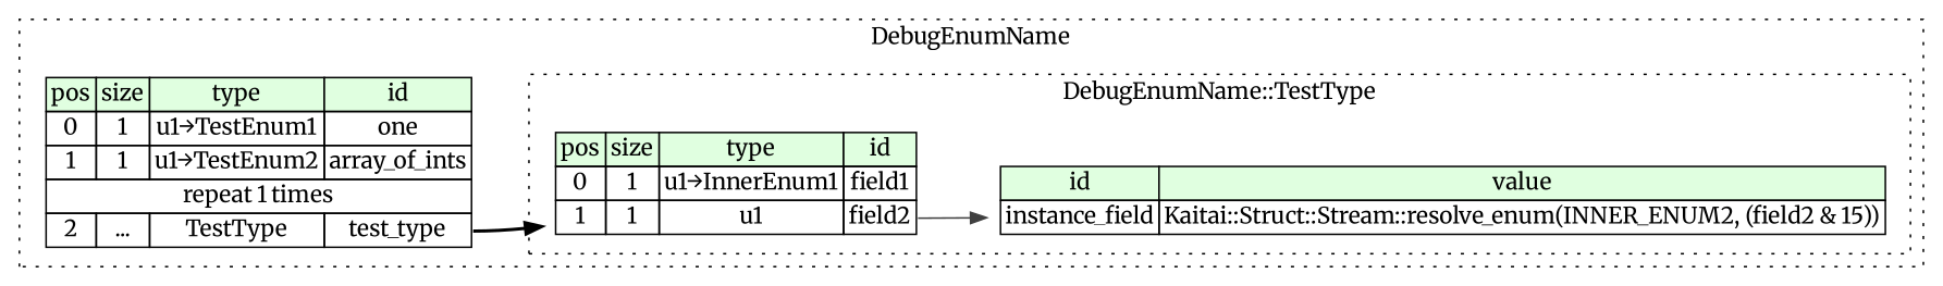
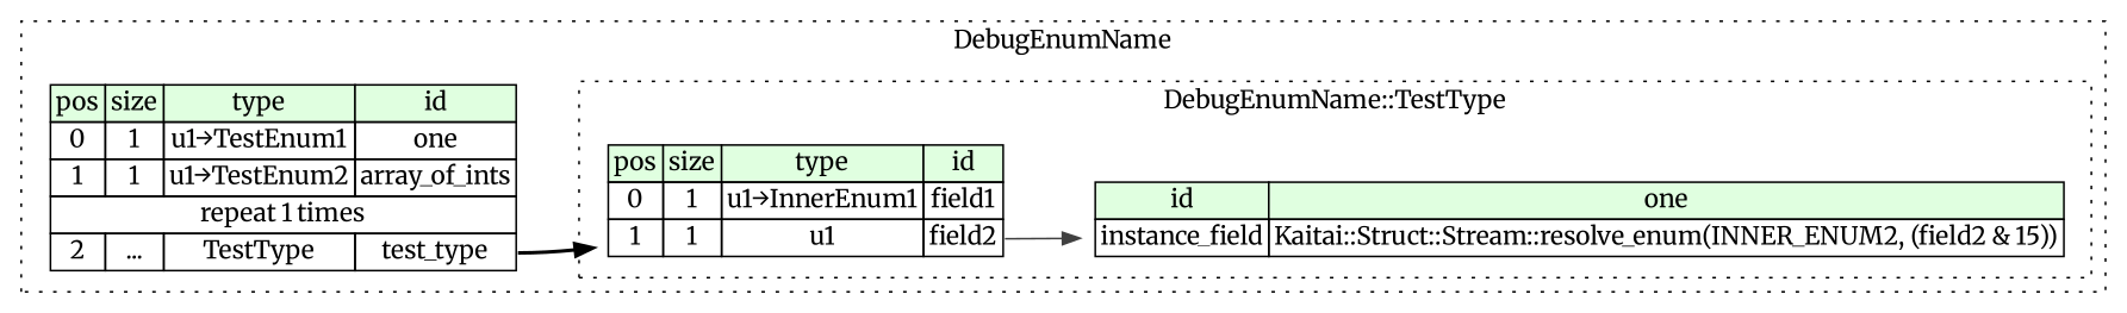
  digraph {
    rankdir=LR
    fontname=Merriweather
    node [shape=plaintext fontname=Merriweather]
    edge [fontname=Merriweather]
    n1 [label=<<TABLE BORDER="0" CELLBORDER="1" CELLSPACING="0"> 				<TR><TD BGCOLOR="#E0FFE0">pos</TD><TD BGCOLOR="#E0FFE0">size</TD><TD BGCOLOR="#E0FFE0">type</TD><TD BGCOLOR="#E0FFE0">id</TD></TR> 				<TR><TD PORT="field1_pos">0</TD><TD PORT="field1_size">1</TD><TD>u1→InnerEnum1</TD><TD PORT="field1_type">field1</TD></TR> 				<TR><TD PORT="field2_pos">1</TD><TD PORT="field2_size">1</TD><TD>u1</TD><TD PORT="field2_type">field2</TD></TR> 			</TABLE>>]
-   n2 [label=<<TABLE BORDER="0" CELLBORDER="1" CELLSPACING="0"> 				<TR><TD BGCOLOR="#E0FFE0">id</TD><TD BGCOLOR="#E0FFE0">value</TD></TR> 				<TR><TD>instance_field</TD><TD>Kaitai::Struct::Stream::resolve_enum(INNER_ENUM2, (field2 &amp; 15))</TD></TR> 			</TABLE>>]
+   n2 [label=<<TABLE BORDER="0" CELLBORDER="1" CELLSPACING="0"> 				<TR><TD BGCOLOR="#E0FFE0">id</TD><TD BGCOLOR="#E0FFE0">one</TD></TR> 				<TR><TD>instance_field</TD><TD>Kaitai::Struct::Stream::resolve_enum(INNER_ENUM2, (field2 &amp; 15))</TD></TR> 			</TABLE>>]
    n3 [label=<<TABLE BORDER="0" CELLBORDER="1" CELLSPACING="0"> 			<TR><TD BGCOLOR="#E0FFE0">pos</TD><TD BGCOLOR="#E0FFE0">size</TD><TD BGCOLOR="#E0FFE0">type</TD><TD BGCOLOR="#E0FFE0">id</TD></TR> 			<TR><TD PORT="one_pos">0</TD><TD PORT="one_size">1</TD><TD>u1→TestEnum1</TD><TD PORT="one_type">one</TD></TR> 			<TR><TD PORT="array_of_ints_pos">1</TD><TD PORT="array_of_ints_size">1</TD><TD>u1→TestEnum2</TD><TD PORT="array_of_ints_type">array_of_ints</TD></TR> 			<TR><TD COLSPAN="4" PORT="array_of_ints__repeat">repeat 1 times</TD></TR> 			<TR><TD PORT="test_type_pos">2</TD><TD PORT="test_type_size">...</TD><TD>TestType</TD><TD PORT="test_type_type">test_type</TD></TR> 		</TABLE>>]
    subgraph cluster_1 {
      label=DebugEnumName
      style=dotted
      n3
      subgraph cluster_2 {
        label="DebugEnumName::TestType"
        style=dotted
        n1
        n2
      }
    }
    n1 -> n2 [color="#404040" tailport=field2_type]
    n3 -> n1 [style=bold tailport=test_type_type]
  }
